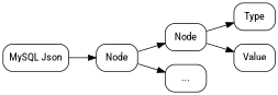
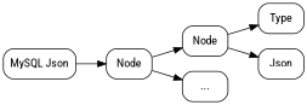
  digraph {
    rankdir=LR
    fontname="Roboto Condensed"
    node [shape=rectangle style=rounded fontname="Roboto Condensed"]
    edge [fontname="Roboto Condensed"]
    n1 [label="MySQL Json"]
    n2 [label="Node"]
    n3 [label="Node"]
    n4 [label="..."]
    Type
-   Value
+   Value [label=Json]
    n1 -> n2
    n2 -> n3
    n2 -> n4
    n3 -> Type
    n3 -> Value
  }
